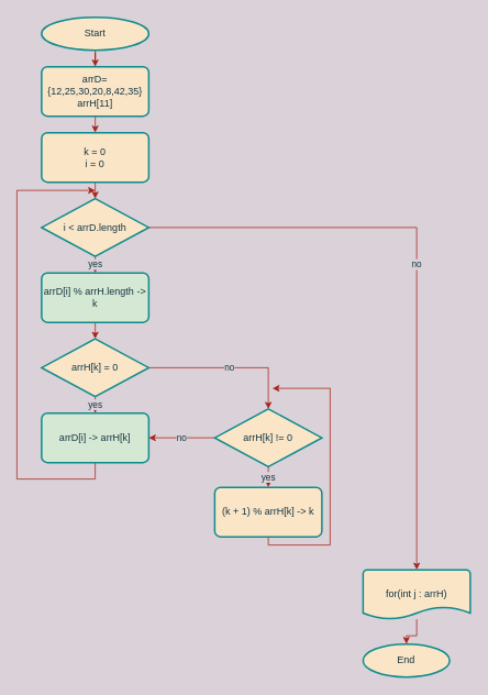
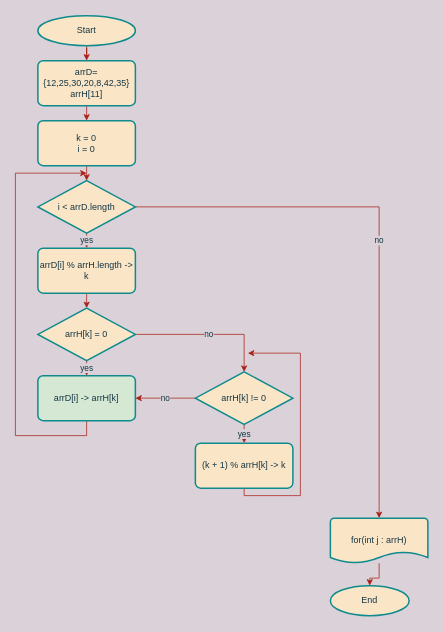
  <mxCell id="0" />
  <mxCell id="1" parent="0" />
  <mxCell id="2" style="edgeStyle=orthogonalEdgeStyle;curved=0;rounded=1;sketch=0;orthogonalLoop=1;jettySize=auto;html=1;exitX=0.5;exitY=1;exitDx=0;exitDy=0;exitPerimeter=0;fontColor=#143642;strokeColor=#A8201A;fillColor=#FAE5C7;" edge="1" parent="1" source="3" target="6"><mxGeometry relative="1" as="geometry" /></mxCell>
  <mxCell id="3" value="Start" style="strokeWidth=2;html=1;shape=mxgraph.flowchart.start_1;whiteSpace=wrap;fillColor=#FAE5C7;strokeColor=#0F8B8D;fontColor=#143642;" vertex="1" parent="1"><mxGeometry x="50" y="20" width="130" height="40" as="geometry" /></mxCell>
  <mxCell id="4" value="End" style="strokeWidth=2;html=1;shape=mxgraph.flowchart.start_1;whiteSpace=wrap;fillColor=#FAE5C7;strokeColor=#0F8B8D;fontColor=#143642;" vertex="1" parent="1"><mxGeometry x="440" y="780" width="105" height="40" as="geometry" /></mxCell>
  <mxCell id="5" style="edgeStyle=orthogonalEdgeStyle;rounded=0;orthogonalLoop=1;jettySize=auto;html=1;exitX=0.5;exitY=1;exitDx=0;exitDy=0;entryX=0.5;entryY=0;entryDx=0;entryDy=0;labelBackgroundColor=#DAD2D8;strokeColor=#A8201A;fontColor=#143642;" edge="1" parent="1" source="6" target="8"><mxGeometry relative="1" as="geometry" /></mxCell>
  <mxCell id="6" value="arrD={12,25,30,20,8,42,35}&lt;br&gt;arrH[11]" style="rounded=1;whiteSpace=wrap;html=1;absoluteArcSize=1;arcSize=14;strokeWidth=2;fillColor=#FAE5C7;strokeColor=#0F8B8D;fontColor=#143642;" vertex="1" parent="1"><mxGeometry x="50" y="80" width="130" height="60" as="geometry" /></mxCell>
  <mxCell id="7" style="edgeStyle=orthogonalEdgeStyle;rounded=0;orthogonalLoop=1;jettySize=auto;html=1;exitX=0.5;exitY=1;exitDx=0;exitDy=0;labelBackgroundColor=#DAD2D8;strokeColor=#A8201A;fontColor=#143642;" edge="1" parent="1" source="8"><mxGeometry relative="1" as="geometry"><mxPoint x="115" y="240" as="targetPoint" /></mxGeometry></mxCell>
  <mxCell id="8" value="k = 0&lt;br&gt;i = 0" style="rounded=1;whiteSpace=wrap;html=1;absoluteArcSize=1;arcSize=14;strokeWidth=2;fillColor=#FAE5C7;strokeColor=#0F8B8D;fontColor=#143642;" vertex="1" parent="1"><mxGeometry x="50" y="160" width="130" height="60" as="geometry" /></mxCell>
  <mxCell id="9" value="yes" style="edgeStyle=orthogonalEdgeStyle;rounded=0;orthogonalLoop=1;jettySize=auto;html=1;exitX=0.5;exitY=1;exitDx=0;exitDy=0;exitPerimeter=0;entryX=0.5;entryY=0;entryDx=0;entryDy=0;labelBackgroundColor=#DAD2D8;strokeColor=#A8201A;fontColor=#143642;" edge="1" parent="1" source="11" target="13"><mxGeometry relative="1" as="geometry" /></mxCell>
  <mxCell id="10" value="no" style="edgeStyle=orthogonalEdgeStyle;rounded=0;orthogonalLoop=1;jettySize=auto;html=1;labelBackgroundColor=#DAD2D8;strokeColor=#A8201A;fontColor=#143642;" edge="1" parent="1" source="11" target="20"><mxGeometry relative="1" as="geometry" /></mxCell>
  <mxCell id="11" value="i &amp;lt; arrD.length" style="strokeWidth=2;html=1;shape=mxgraph.flowchart.decision;whiteSpace=wrap;fillColor=#FAE5C7;strokeColor=#0F8B8D;fontColor=#143642;" vertex="1" parent="1"><mxGeometry x="50" y="240" width="130" height="70" as="geometry" /></mxCell>
  <mxCell id="12" style="edgeStyle=orthogonalEdgeStyle;rounded=0;orthogonalLoop=1;jettySize=auto;html=1;exitX=0.5;exitY=1;exitDx=0;exitDy=0;entryX=0.5;entryY=0;entryDx=0;entryDy=0;entryPerimeter=0;labelBackgroundColor=#DAD2D8;strokeColor=#A8201A;fontColor=#143642;" edge="1" parent="1" source="13" target="16"><mxGeometry relative="1" as="geometry" /></mxCell>
- <mxCell id="13" value="arrD[i] % arrH.length -&amp;gt; k" style="rounded=1;whiteSpace=wrap;html=1;absoluteArcSize=1;arcSize=14;strokeWidth=2;fillColor=#d5e8d4;strokeColor=#0F8B8D;fontColor=#143642;" vertex="1" parent="1"><mxGeometry x="50" y="330" width="130" height="60" as="geometry" /></mxCell>
+ <mxCell id="13" value="arrD[i] % arrH.length -&amp;gt; k" style="rounded=1;whiteSpace=wrap;html=1;absoluteArcSize=1;arcSize=14;strokeWidth=2;fillColor=#FAE5C7;strokeColor=#0F8B8D;fontColor=#143642;" vertex="1" parent="1"><mxGeometry x="50" y="330" width="130" height="60" as="geometry" /></mxCell>
  <mxCell id="14" value="yes" style="edgeStyle=orthogonalEdgeStyle;rounded=0;orthogonalLoop=1;jettySize=auto;html=1;exitX=0.5;exitY=1;exitDx=0;exitDy=0;exitPerimeter=0;entryX=0.5;entryY=0;entryDx=0;entryDy=0;labelBackgroundColor=#DAD2D8;strokeColor=#A8201A;fontColor=#143642;" edge="1" parent="1" source="16" target="18"><mxGeometry relative="1" as="geometry" /></mxCell>
  <mxCell id="15" value="no" style="edgeStyle=orthogonalEdgeStyle;rounded=0;orthogonalLoop=1;jettySize=auto;html=1;entryX=0.5;entryY=0;entryDx=0;entryDy=0;entryPerimeter=0;labelBackgroundColor=#DAD2D8;strokeColor=#A8201A;fontColor=#143642;" edge="1" parent="1" source="16" target="23"><mxGeometry relative="1" as="geometry" /></mxCell>
  <mxCell id="16" value="arrH[k] = 0" style="strokeWidth=2;html=1;shape=mxgraph.flowchart.decision;whiteSpace=wrap;fillColor=#FAE5C7;strokeColor=#0F8B8D;fontColor=#143642;" vertex="1" parent="1"><mxGeometry x="50" y="410" width="130" height="70" as="geometry" /></mxCell>
  <mxCell id="17" style="edgeStyle=orthogonalEdgeStyle;rounded=0;orthogonalLoop=1;jettySize=auto;html=1;labelBackgroundColor=#DAD2D8;strokeColor=#A8201A;fontColor=#143642;" edge="1" parent="1" source="18"><mxGeometry relative="1" as="geometry"><mxPoint x="115" y="230" as="targetPoint" /><Array as="points"><mxPoint x="115" y="580" /><mxPoint x="20" y="580" /><mxPoint x="20" y="230" /></Array></mxGeometry></mxCell>
  <mxCell id="18" value="arrD[i] -&amp;gt; arrH[k]" style="rounded=1;whiteSpace=wrap;html=1;absoluteArcSize=1;arcSize=14;strokeWidth=2;fillColor=#d5e8d4;strokeColor=#0F8B8D;fontColor=#143642;" vertex="1" parent="1"><mxGeometry x="50" y="500" width="130" height="60" as="geometry" /></mxCell>
  <mxCell id="19" value="" style="edgeStyle=orthogonalEdgeStyle;rounded=0;orthogonalLoop=1;jettySize=auto;html=1;labelBackgroundColor=#DAD2D8;strokeColor=#A8201A;fontColor=#143642;" edge="1" parent="1" source="20" target="4"><mxGeometry relative="1" as="geometry" /></mxCell>
  <mxCell id="20" value="for(int j : arrH)" style="strokeWidth=2;html=1;shape=mxgraph.flowchart.document2;whiteSpace=wrap;size=0.25;fillColor=#FAE5C7;strokeColor=#0F8B8D;fontColor=#143642;" vertex="1" parent="1"><mxGeometry x="440" y="690" width="130" height="60" as="geometry" /></mxCell>
  <mxCell id="21" value="yes" style="edgeStyle=orthogonalEdgeStyle;rounded=0;orthogonalLoop=1;jettySize=auto;html=1;exitX=0.5;exitY=1;exitDx=0;exitDy=0;exitPerimeter=0;entryX=0.5;entryY=0;entryDx=0;entryDy=0;labelBackgroundColor=#DAD2D8;strokeColor=#A8201A;fontColor=#143642;" edge="1" parent="1" source="23" target="25"><mxGeometry relative="1" as="geometry" /></mxCell>
  <mxCell id="22" value="no" style="edgeStyle=orthogonalEdgeStyle;rounded=0;orthogonalLoop=1;jettySize=auto;html=1;labelBackgroundColor=#DAD2D8;strokeColor=#A8201A;fontColor=#143642;" edge="1" parent="1" source="23" target="18"><mxGeometry relative="1" as="geometry" /></mxCell>
  <mxCell id="23" value="arrH[k] != 0" style="strokeWidth=2;html=1;shape=mxgraph.flowchart.decision;whiteSpace=wrap;fillColor=#FAE5C7;strokeColor=#0F8B8D;fontColor=#143642;" vertex="1" parent="1"><mxGeometry x="260" y="495" width="130" height="70" as="geometry" /></mxCell>
  <mxCell id="24" style="edgeStyle=orthogonalEdgeStyle;rounded=0;orthogonalLoop=1;jettySize=auto;html=1;labelBackgroundColor=#DAD2D8;strokeColor=#A8201A;fontColor=#143642;" edge="1" parent="1" source="25"><mxGeometry relative="1" as="geometry"><mxPoint x="330" y="470" as="targetPoint" /><Array as="points"><mxPoint x="325" y="660" /><mxPoint x="400" y="660" /><mxPoint x="400" y="470" /></Array></mxGeometry></mxCell>
  <mxCell id="25" value="(k + 1) % arrH[k] -&amp;gt; k" style="rounded=1;whiteSpace=wrap;html=1;absoluteArcSize=1;arcSize=14;strokeWidth=2;fillColor=#FAE5C7;strokeColor=#0F8B8D;fontColor=#143642;" vertex="1" parent="1"><mxGeometry x="260" y="590" width="130" height="60" as="geometry" /></mxCell>
